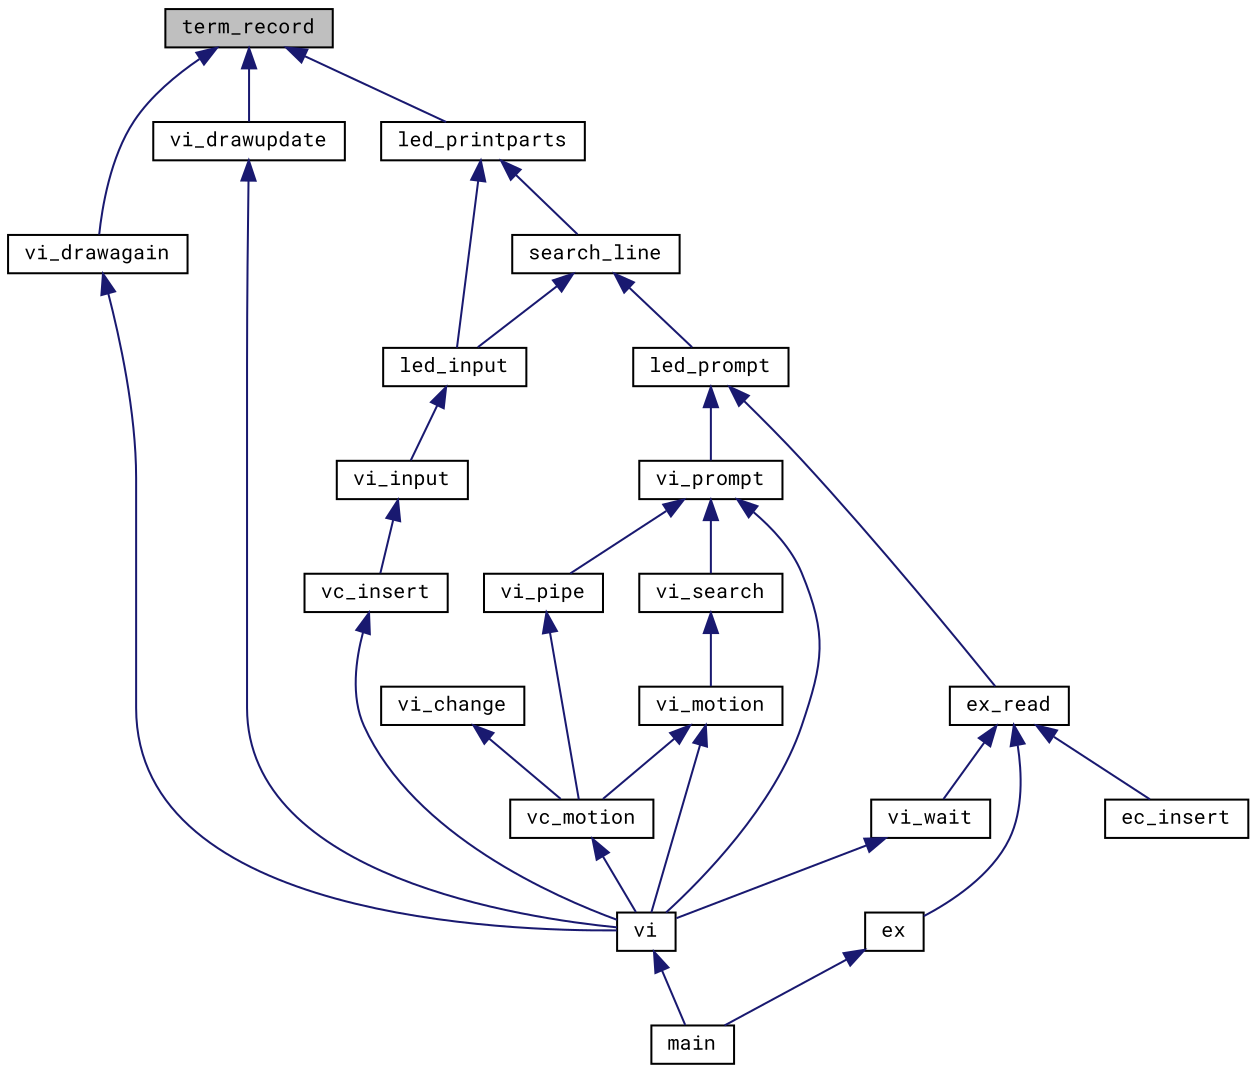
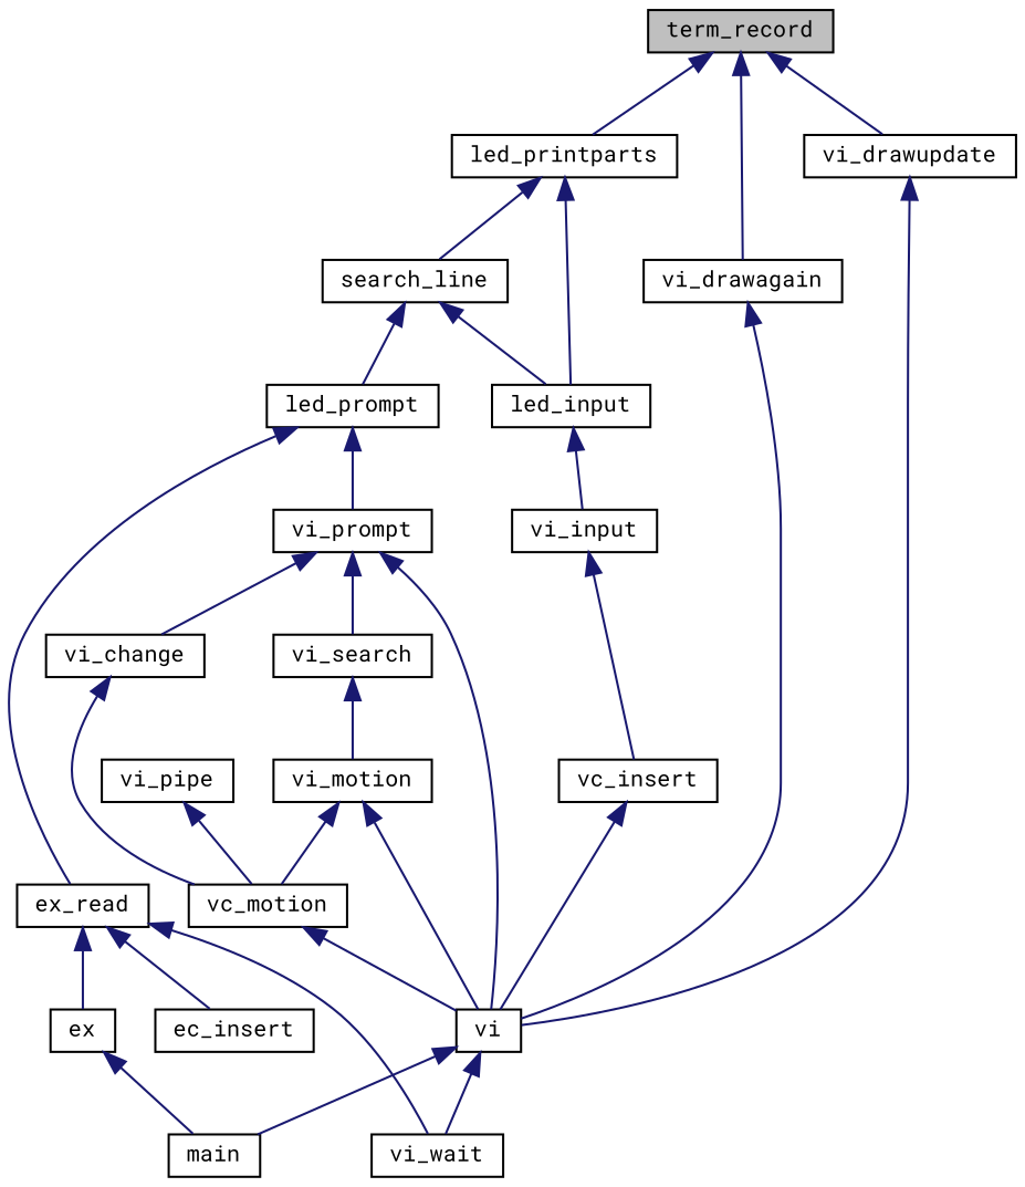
  digraph {
    fontname="Roboto Mono"
    rankdir=TB
    node [color=black fillcolor=white fontname="Roboto Mono" fontsize=10 shape=record style=filled]
    edge [color=midnightblue dir=back fontname="Roboto Mono" fontsize=10 labelfontname=Helvetica labelfontsize=10 style=solid]
    n1 [fillcolor=grey75 fontcolor=black height=0.2 label=term_record width=0.4]
    n2 [height=0.2 label=led_printparts width=0.4]
    n3 [height=0.2 label=vi_drawagain width=0.4]
    n4 [height=0.2 label=vi_drawupdate width=0.4]
    n5 [height=0.2 label=led_input width=0.4]
    n6 [height=0.2 label=search_line width=0.4]
    n7 [height=0.2 label=vi width=0.4]
    n8 [height=0.2 label=vi_input width=0.4]
    n9 [height=0.2 label=led_prompt width=0.4]
    n10 [height=0.2 label=vc_insert width=0.4]
    n11 [height=0.2 label=vi_change width=0.4]
    n12 [height=0.2 label=vc_motion width=0.4]
    n13 [height=0.2 label=main width=0.4]
    n14 [height=0.2 label=ex_read width=0.4]
    n15 [height=0.2 label=vi_prompt width=0.4]
    n16 [height=0.2 label=ec_insert width=0.4]
    n17 [height=0.2 label=ex width=0.4]
    n18 [height=0.2 label=vi_wait width=0.4]
    n19 [height=0.2 label=vi_pipe width=0.4]
    n20 [height=0.2 label=vi_search width=0.4]
    n21 [height=0.2 label=vi_motion width=0.4]
    n1 -> n2
    n1 -> n3
    n1 -> n4
    n2 -> n5
    n2 -> n6
    n3 -> n7
    n4 -> n7
    n5 -> n8
    n6 -> n5
    n6 -> n9
    n7 -> n13
    n8 -> n10
    n9 -> n14
    n9 -> n15
    n10 -> n7
    n11 -> n12
    n12 -> n7
    n14 -> n16
    n14 -> n17
    n14 -> n18
    n15 -> n7
-   n15 -> n19
+   n15 -> n11
    n15 -> n20
    n17 -> n13
-   n18 -> n7
+   n7 -> n18
    n19 -> n12
    n20 -> n21
    n21 -> n7
    n21 -> n12
  }
